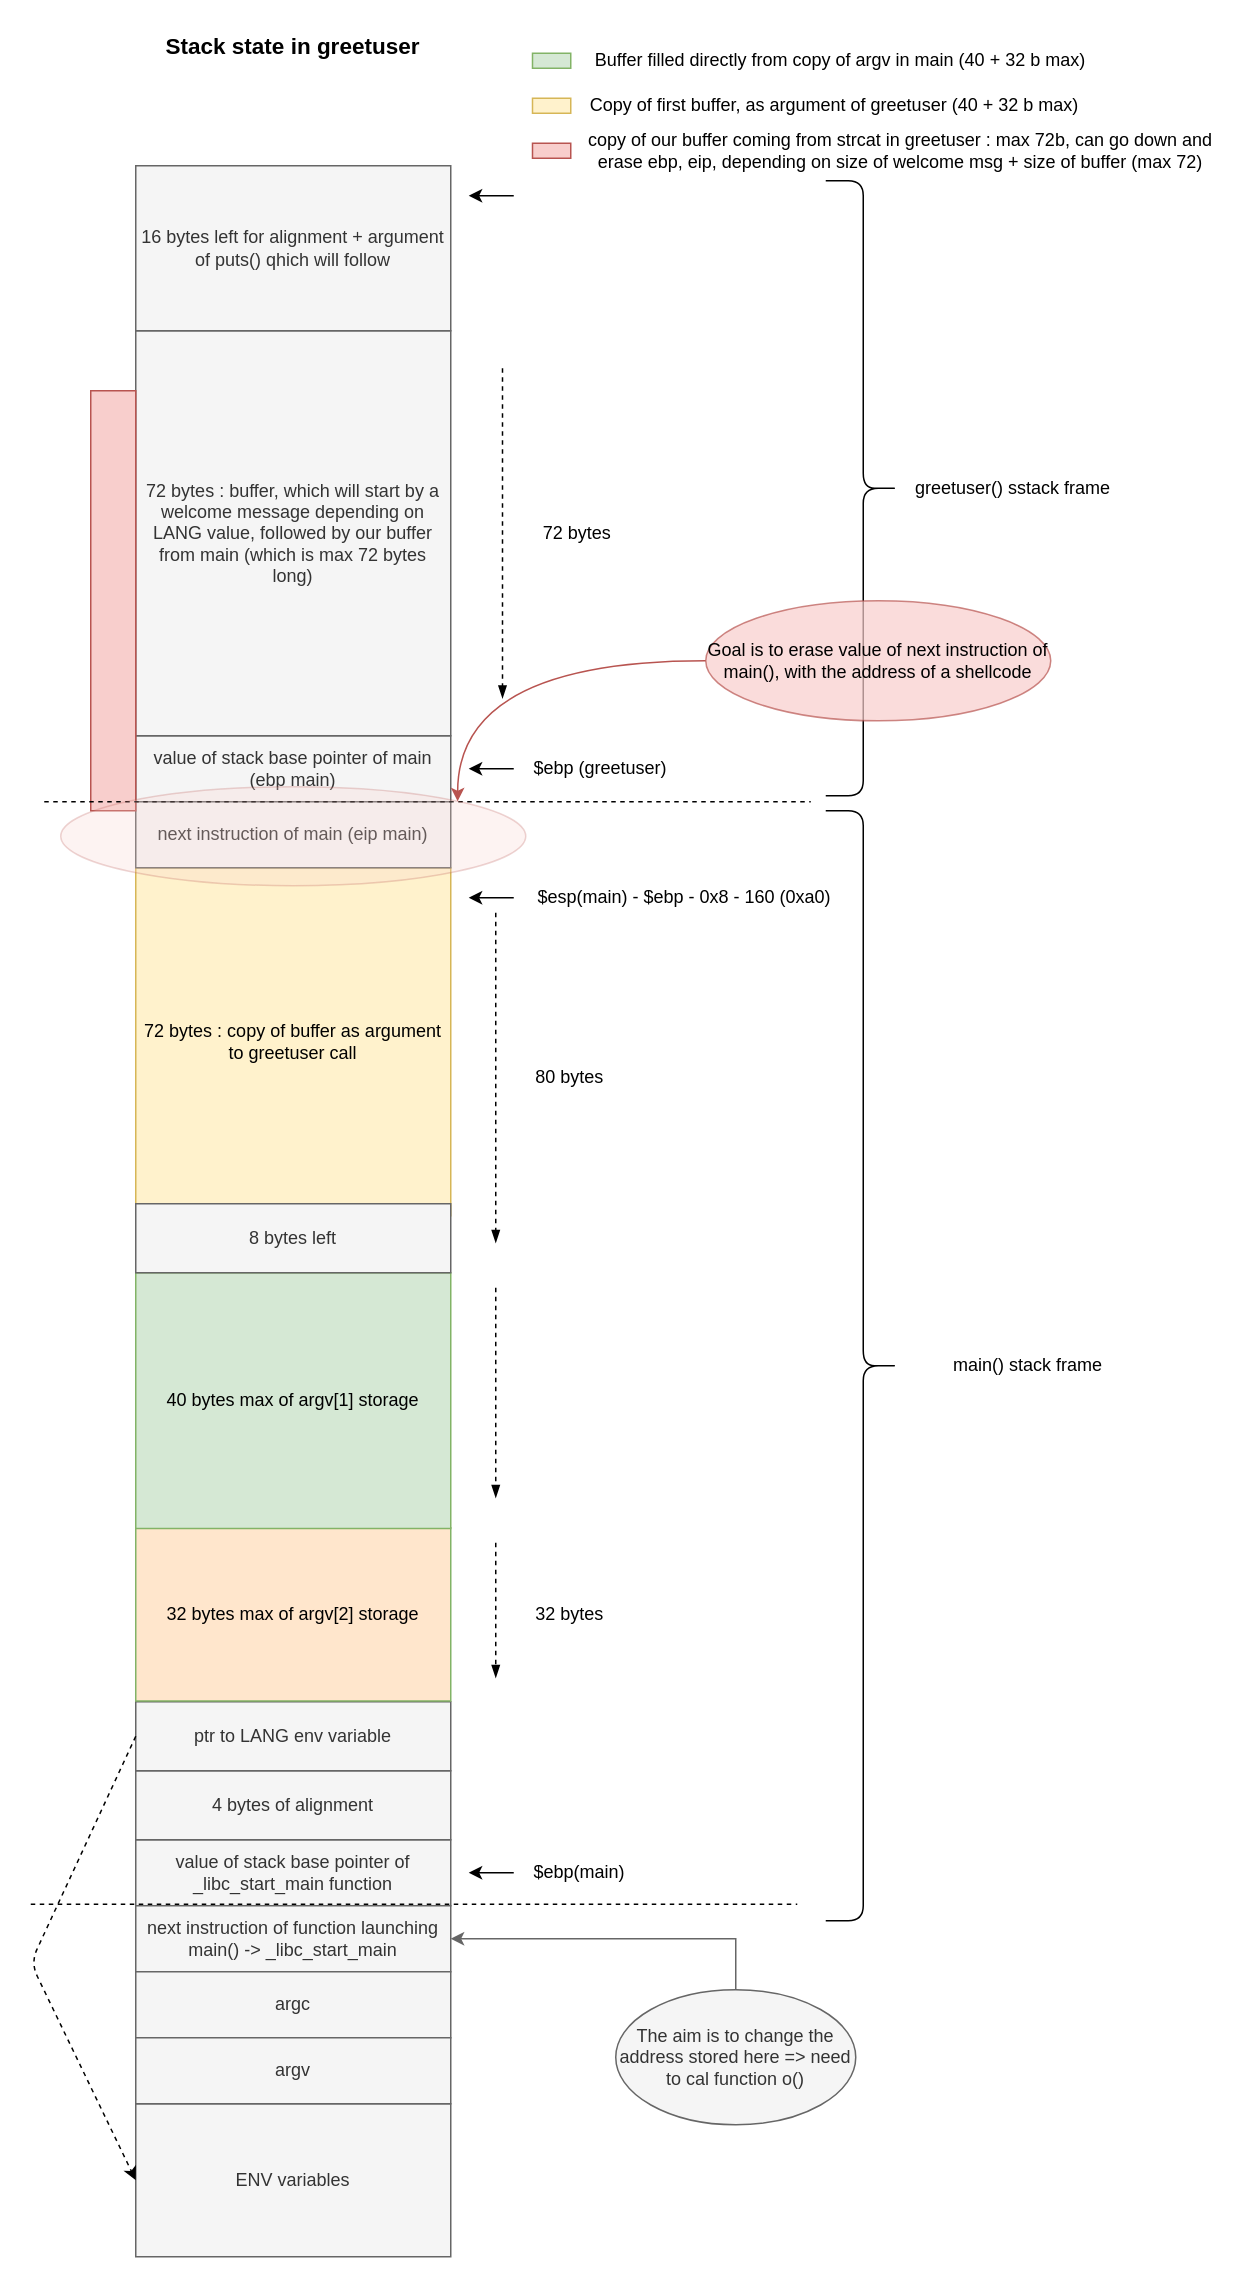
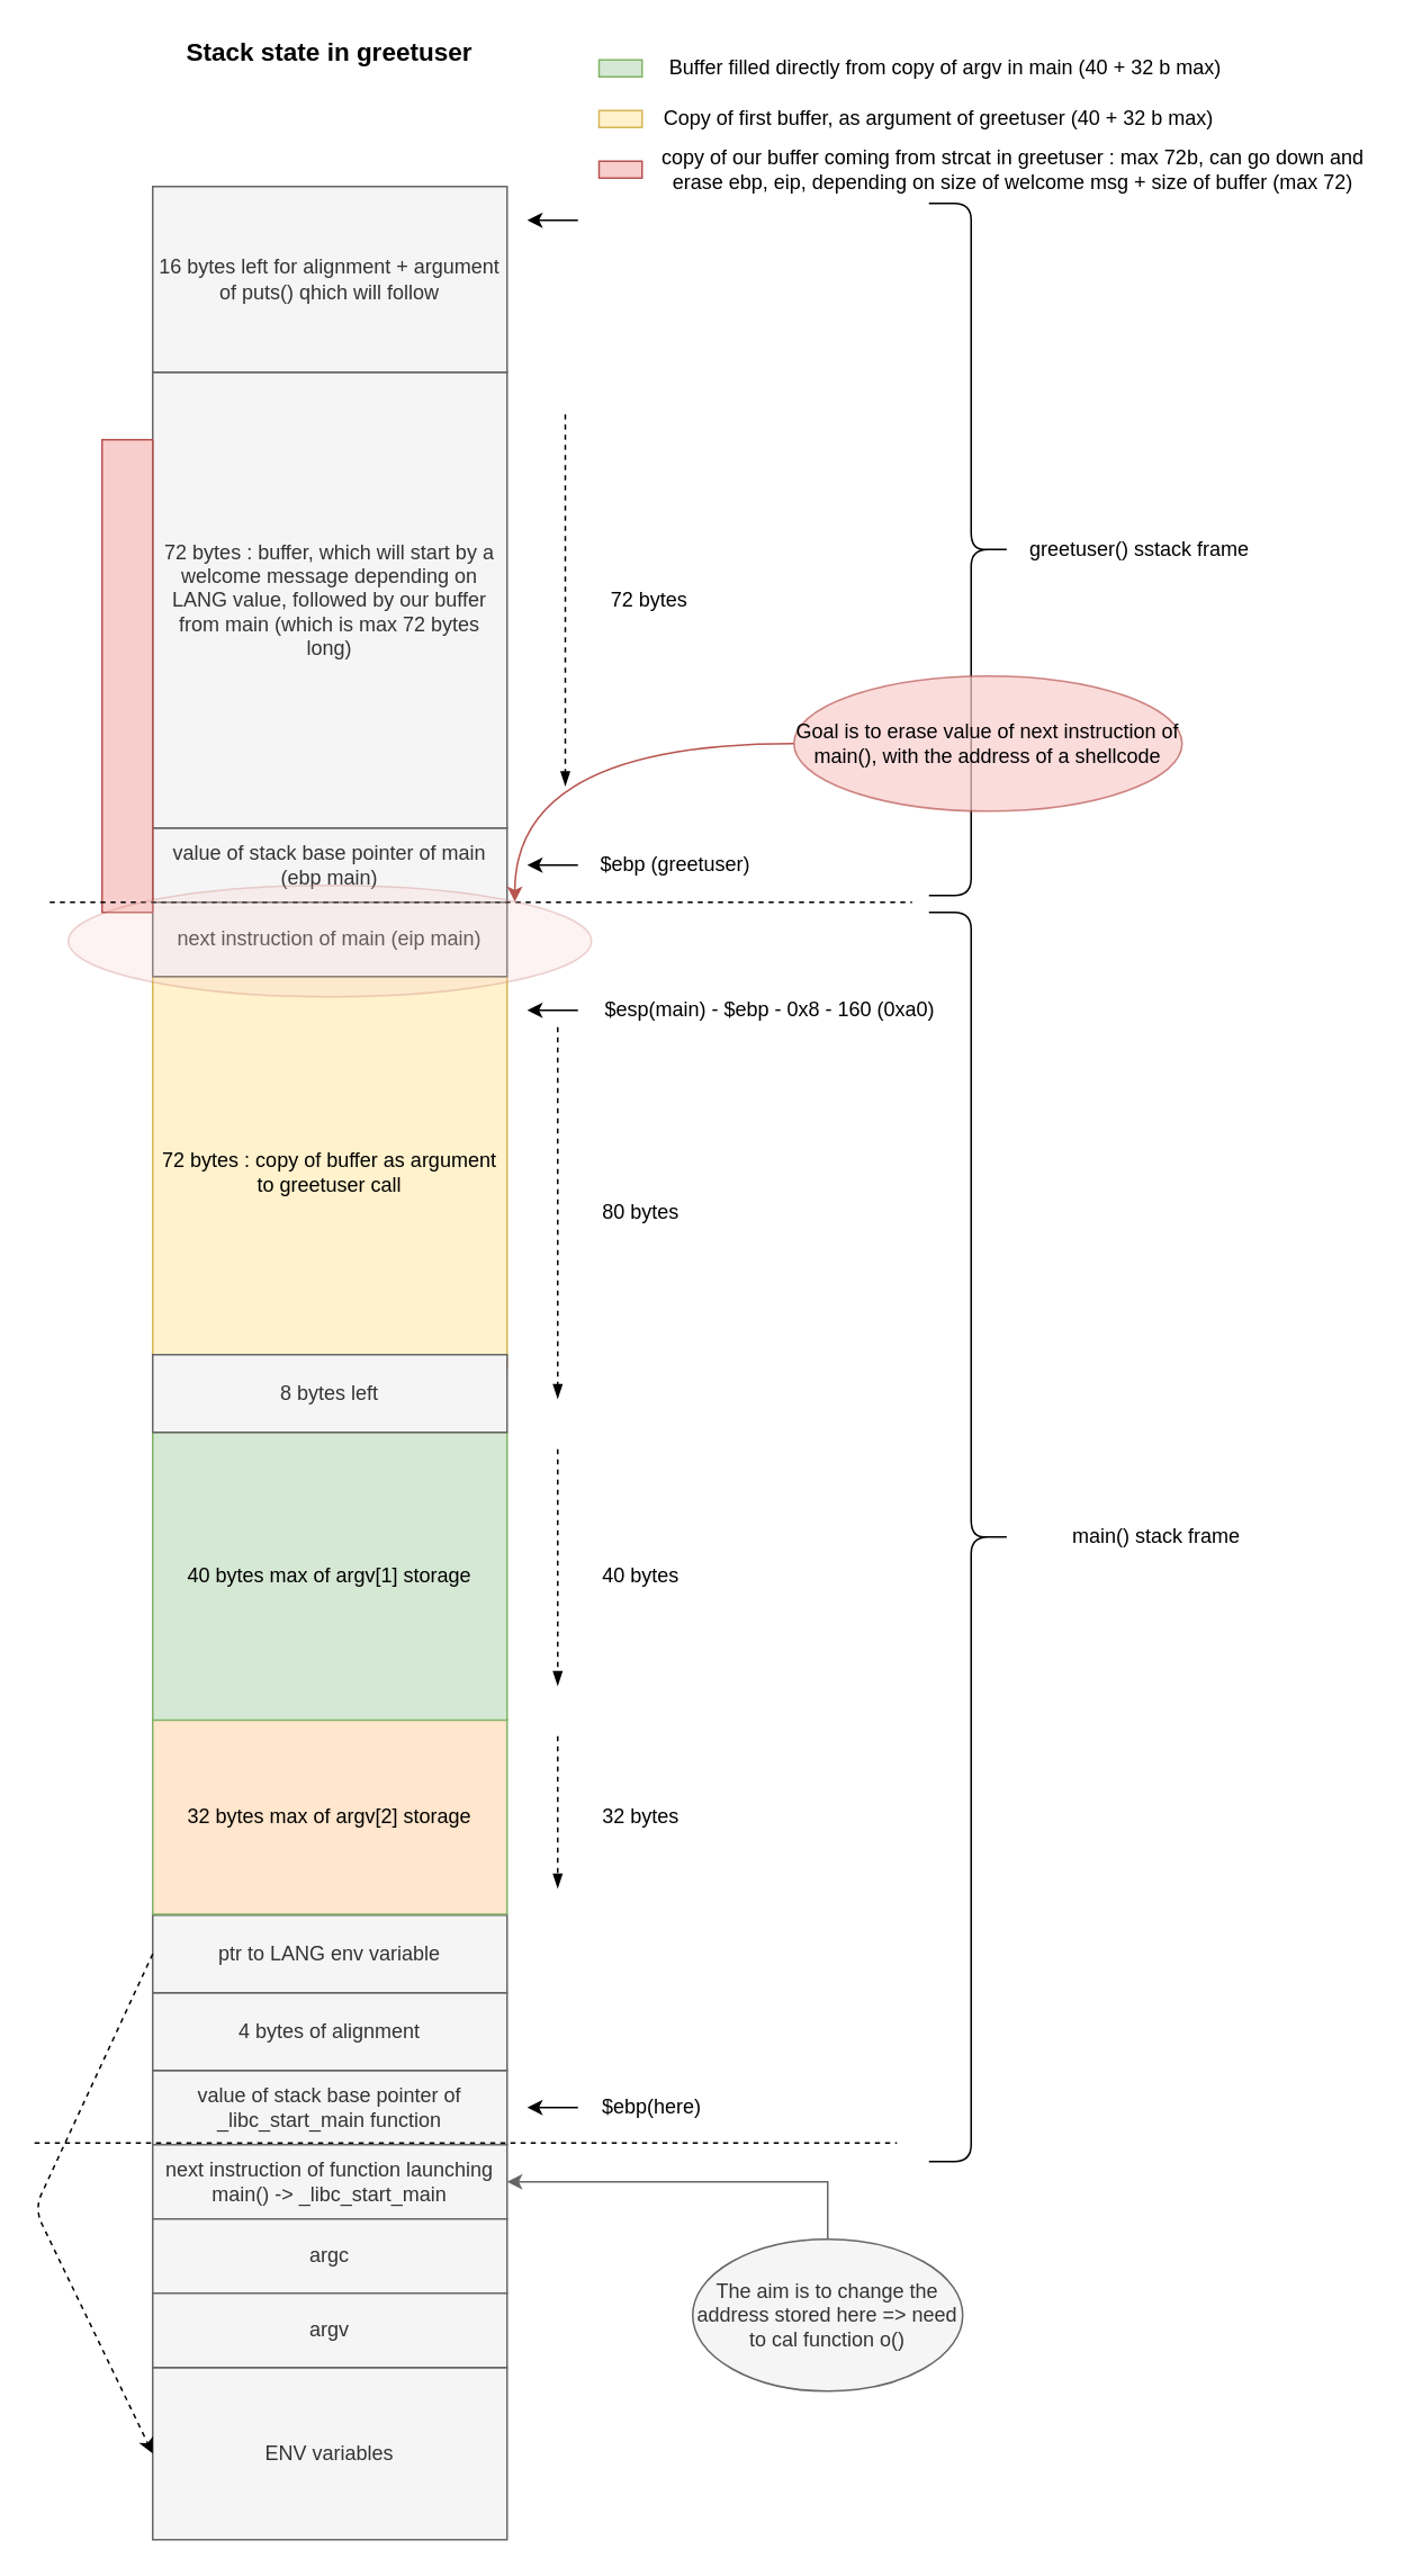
  <mxCell id="0" />
  <mxCell id="1" parent="0" />
  <mxCell id="2" value="" style="endArrow=blockThin;dashed=1;html=1;endFill=1;" parent="1" edge="1"><mxGeometry width="50" height="50" relative="1" as="geometry"><mxPoint x="330" y="1028" as="sourcePoint" /><mxPoint x="330" y="1118" as="targetPoint" /></mxGeometry></mxCell>
  <mxCell id="3" value="ENV variables" style="rounded=0;whiteSpace=wrap;html=1;fillColor=#f5f5f5;strokeColor=#666666;fontColor=#333333;" parent="1" vertex="1"><mxGeometry x="90" y="1402" width="210" height="102" as="geometry" /></mxCell>
  <mxCell id="4" style="edgeStyle=orthogonalEdgeStyle;rounded=0;orthogonalLoop=1;jettySize=auto;html=1;entryX=1;entryY=0.5;entryDx=0;entryDy=0;fillColor=#f5f5f5;strokeColor=#666666;" parent="1" source="5" edge="1"><mxGeometry relative="1" as="geometry"><Array as="points"><mxPoint x="490" y="1292" /></Array><mxPoint x="300" y="1292" as="targetPoint" /></mxGeometry></mxCell>
  <mxCell id="5" value="The aim is to change the address stored here =&amp;gt; need to cal function o()" style="ellipse;whiteSpace=wrap;html=1;fillColor=#f5f5f5;strokeColor=#666666;fontColor=#333333;" parent="1" vertex="1"><mxGeometry x="410" y="1326" width="160" height="90" as="geometry" /></mxCell>
  <mxCell id="6" value="value of stack base pointer of _libc_start_main function" style="rounded=0;whiteSpace=wrap;html=1;fillColor=#f5f5f5;strokeColor=#666666;fontColor=#333333;" parent="1" vertex="1"><mxGeometry x="90" y="1226" width="210" height="44" as="geometry" /></mxCell>
  <mxCell id="7" value="next instruction of function launching main() -&amp;gt; _libc_start_main" style="rounded=0;whiteSpace=wrap;html=1;fillColor=#f5f5f5;strokeColor=#666666;fontColor=#333333;" parent="1" vertex="1"><mxGeometry x="90" y="1270" width="210" height="44" as="geometry" /></mxCell>
  <mxCell id="8" value="4 bytes of alignment" style="rounded=0;whiteSpace=wrap;html=1;fillColor=#f5f5f5;strokeColor=#666666;fontColor=#333333;" parent="1" vertex="1"><mxGeometry x="90" y="1180" width="210" height="46" as="geometry" /></mxCell>
- <mxCell id="9" value="$ebp(main)" style="text;html=1;strokeColor=none;fillColor=none;align=center;verticalAlign=middle;whiteSpace=wrap;rounded=0;" parent="1" vertex="1"><mxGeometry x="342" y="1238" width="88" height="20" as="geometry" /></mxCell>
+ <mxCell id="9" value="$ebp(here)" style="text;html=1;strokeColor=none;fillColor=none;align=center;verticalAlign=middle;whiteSpace=wrap;rounded=0;" parent="1" vertex="1"><mxGeometry x="342" y="1238" width="88" height="20" as="geometry" /></mxCell>
  <mxCell id="10" value="" style="endArrow=classic;html=1;entryX=1;entryY=0.5;entryDx=0;entryDy=0;exitX=0;exitY=0.5;exitDx=0;exitDy=0;" parent="1" source="9" edge="1"><mxGeometry width="50" height="50" relative="1" as="geometry"><mxPoint x="452" y="1506" as="sourcePoint" /><mxPoint x="312" y="1248" as="targetPoint" /></mxGeometry></mxCell>
  <mxCell id="11" value="32 bytes" style="text;html=1;strokeColor=none;fillColor=none;align=center;verticalAlign=middle;whiteSpace=wrap;rounded=0;" parent="1" vertex="1"><mxGeometry x="339" y="1066" width="81" height="20" as="geometry" /></mxCell>
  <mxCell id="12" value="argc" style="rounded=0;whiteSpace=wrap;html=1;fillColor=#f5f5f5;strokeColor=#666666;fontColor=#333333;" vertex="1" parent="1"><mxGeometry x="90" y="1314" width="210" height="44" as="geometry" /></mxCell>
  <mxCell id="13" value="argv" style="rounded=0;whiteSpace=wrap;html=1;fillColor=#f5f5f5;strokeColor=#666666;fontColor=#333333;" vertex="1" parent="1"><mxGeometry x="90" y="1358" width="210" height="44" as="geometry" /></mxCell>
  <mxCell id="14" value="Stack state in greetuser" style="text;html=1;strokeColor=none;fillColor=none;align=center;verticalAlign=middle;whiteSpace=wrap;rounded=0;fontStyle=1;fontSize=15;" vertex="1" parent="1"><mxGeometry x="95" y="20" width="200" height="20" as="geometry" /></mxCell>
  <mxCell id="15" value="ptr to LANG env variable" style="rounded=0;whiteSpace=wrap;html=1;fillColor=#f5f5f5;strokeColor=#666666;fontColor=#333333;" vertex="1" parent="1"><mxGeometry x="90" y="1134" width="210" height="46" as="geometry" /></mxCell>
  <mxCell id="16" value="" style="endArrow=classic;html=1;fontSize=15;entryX=0;entryY=0.5;entryDx=0;entryDy=0;exitX=0;exitY=0.5;exitDx=0;exitDy=0;dashed=1;" edge="1" parent="1" source="15" target="3"><mxGeometry width="50" height="50" relative="1" as="geometry"><mxPoint x="10" y="1180" as="sourcePoint" /><mxPoint x="60" y="1130" as="targetPoint" /><Array as="points"><mxPoint x="20" y="1308" /></Array></mxGeometry></mxCell>
  <mxCell id="17" value="32 bytes max of argv[2] storage" style="rounded=0;whiteSpace=wrap;html=1;fillColor=#ffe6cc;strokeColor=#82b366;" vertex="1" parent="1"><mxGeometry x="90" y="1018" width="210" height="115.5" as="geometry" /></mxCell>
  <mxCell id="18" value="40 bytes max of argv[1] storage" style="rounded=0;whiteSpace=wrap;html=1;fillColor=#d5e8d4;strokeColor=#82b366;" vertex="1" parent="1"><mxGeometry x="90" y="848" width="210" height="170.5" as="geometry" /></mxCell>
  <mxCell id="19" value="" style="endArrow=blockThin;dashed=1;html=1;endFill=1;" edge="1" parent="1"><mxGeometry width="50" height="50" relative="1" as="geometry"><mxPoint x="330" y="858" as="sourcePoint" /><mxPoint x="330" y="998" as="targetPoint" /></mxGeometry></mxCell>
+ <mxCell id="20" value="40 bytes" style="text;html=1;strokeColor=none;fillColor=none;align=center;verticalAlign=middle;whiteSpace=wrap;rounded=0;" vertex="1" parent="1"><mxGeometry x="339" y="923.25" width="81" height="20" as="geometry" /></mxCell>
  <mxCell id="21" value="72 bytes : copy of buffer as argument to greetuser call" style="rounded=0;whiteSpace=wrap;html=1;fillColor=#fff2cc;strokeColor=#d6b656;" vertex="1" parent="1"><mxGeometry x="90" y="578" width="210" height="232" as="geometry" /></mxCell>
  <mxCell id="22" value="" style="endArrow=blockThin;dashed=1;html=1;endFill=1;" edge="1" parent="1"><mxGeometry width="50" height="50" relative="1" as="geometry"><mxPoint x="330" y="608" as="sourcePoint" /><mxPoint x="330" y="828" as="targetPoint" /></mxGeometry></mxCell>
  <mxCell id="23" value="80 bytes" style="text;html=1;strokeColor=none;fillColor=none;align=center;verticalAlign=middle;whiteSpace=wrap;rounded=0;" vertex="1" parent="1"><mxGeometry x="339" y="708" width="81" height="20" as="geometry" /></mxCell>
  <mxCell id="24" value="8 bytes left" style="rounded=0;whiteSpace=wrap;html=1;fillColor=#f5f5f5;strokeColor=#666666;fontColor=#333333;" vertex="1" parent="1"><mxGeometry x="90" y="802" width="210" height="46" as="geometry" /></mxCell>
  <mxCell id="25" value="value of stack base pointer of main (ebp main)" style="rounded=0;whiteSpace=wrap;html=1;fillColor=#f5f5f5;strokeColor=#666666;fontColor=#333333;" vertex="1" parent="1"><mxGeometry x="90" y="490" width="210" height="44" as="geometry" /></mxCell>
  <mxCell id="26" value="next instruction of main (eip main)" style="rounded=0;whiteSpace=wrap;html=1;fillColor=#f5f5f5;strokeColor=#666666;fontColor=#333333;" vertex="1" parent="1"><mxGeometry x="90" y="534" width="210" height="44" as="geometry" /></mxCell>
  <mxCell id="27" value="" style="endArrow=classic;html=1;entryX=1;entryY=0.5;entryDx=0;entryDy=0;exitX=0;exitY=0.5;exitDx=0;exitDy=0;" edge="1" parent="1"><mxGeometry width="50" height="50" relative="1" as="geometry"><mxPoint x="342" y="512" as="sourcePoint" /><mxPoint x="312" y="512" as="targetPoint" /></mxGeometry></mxCell>
  <mxCell id="28" value="$esp(main) - $ebp - 0x8 - 160 (0xa0)" style="text;html=1;strokeColor=none;fillColor=none;align=center;verticalAlign=middle;whiteSpace=wrap;rounded=0;" vertex="1" parent="1"><mxGeometry x="342" y="588" width="228" height="20" as="geometry" /></mxCell>
  <mxCell id="29" value="" style="endArrow=classic;html=1;entryX=1;entryY=0.5;entryDx=0;entryDy=0;exitX=0;exitY=0.5;exitDx=0;exitDy=0;" edge="1" source="28" parent="1"><mxGeometry width="50" height="50" relative="1" as="geometry"><mxPoint x="452" y="856" as="sourcePoint" /><mxPoint x="312" y="598" as="targetPoint" /></mxGeometry></mxCell>
  <mxCell id="30" value="$ebp (greetuser)" style="text;html=1;strokeColor=none;fillColor=none;align=center;verticalAlign=middle;whiteSpace=wrap;rounded=0;" vertex="1" parent="1"><mxGeometry x="350" y="502" width="100" height="20" as="geometry" /></mxCell>
  <mxCell id="31" value="72 bytes : buffer, which will start by a welcome message depending on LANG value, followed by our buffer from main (which is max 72 bytes long)" style="rounded=0;whiteSpace=wrap;html=1;fillColor=#f5f5f5;strokeColor=#666666;fontColor=#333333;" vertex="1" parent="1"><mxGeometry x="90" y="220" width="210" height="270" as="geometry" /></mxCell>
  <mxCell id="32" value="" style="endArrow=blockThin;dashed=1;html=1;endFill=1;" edge="1" parent="1"><mxGeometry width="50" height="50" relative="1" as="geometry"><mxPoint x="334.5" y="245" as="sourcePoint" /><mxPoint x="334.5" y="465" as="targetPoint" /></mxGeometry></mxCell>
  <mxCell id="33" value="72 bytes" style="text;html=1;strokeColor=none;fillColor=none;align=center;verticalAlign=middle;whiteSpace=wrap;rounded=0;" vertex="1" parent="1"><mxGeometry x="343.5" y="345" width="81" height="20" as="geometry" /></mxCell>
  <mxCell id="34" value="16 bytes left for alignment + argument of puts() qhich will follow" style="rounded=0;whiteSpace=wrap;html=1;fillColor=#f5f5f5;strokeColor=#666666;fontColor=#333333;" vertex="1" parent="1"><mxGeometry x="90" y="110" width="210" height="110" as="geometry" /></mxCell>
  <mxCell id="35" value="" style="endArrow=classic;html=1;entryX=1;entryY=0.5;entryDx=0;entryDy=0;exitX=0;exitY=0.5;exitDx=0;exitDy=0;" edge="1" parent="1"><mxGeometry width="50" height="50" relative="1" as="geometry"><mxPoint x="342" y="130" as="sourcePoint" /><mxPoint x="312" y="130" as="targetPoint" /></mxGeometry></mxCell>
  <mxCell id="36" value="Buffer filled directly from copy of argv in main (40 + 32 b max)" style="text;html=1;strokeColor=none;fillColor=none;align=center;verticalAlign=middle;whiteSpace=wrap;rounded=0;" vertex="1" parent="1"><mxGeometry x="390" y="30" width="340" height="20" as="geometry" /></mxCell>
  <mxCell id="37" value="" style="rounded=0;whiteSpace=wrap;html=1;fillColor=#f8cecc;strokeColor=#b85450;" vertex="1" parent="1"><mxGeometry x="60" y="260" width="30" height="280" as="geometry" /></mxCell>
  <mxCell id="38" value="" style="shape=curlyBracket;whiteSpace=wrap;html=1;rounded=1;fontSize=15;rotation=-180;" vertex="1" parent="1"><mxGeometry x="550" y="120" width="50" height="410" as="geometry" /></mxCell>
  <mxCell id="39" value="greetuser() sstack frame" style="text;html=1;strokeColor=none;fillColor=none;align=center;verticalAlign=middle;whiteSpace=wrap;rounded=0;" vertex="1" parent="1"><mxGeometry x="600" y="315" width="150" height="20" as="geometry" /></mxCell>
  <mxCell id="40" value="" style="shape=curlyBracket;whiteSpace=wrap;html=1;rounded=1;fontSize=15;rotation=-180;" vertex="1" parent="1"><mxGeometry x="550" y="540" width="50" height="740" as="geometry" /></mxCell>
  <mxCell id="41" value="main() stack frame" style="text;html=1;strokeColor=none;fillColor=none;align=center;verticalAlign=middle;whiteSpace=wrap;rounded=0;" vertex="1" parent="1"><mxGeometry x="610" y="900" width="150" height="20" as="geometry" /></mxCell>
  <mxCell id="42" value="" style="endArrow=none;dashed=1;html=1;fontSize=15;" edge="1" parent="1"><mxGeometry width="50" height="50" relative="1" as="geometry"><mxPoint x="29" y="534" as="sourcePoint" /><mxPoint x="540" y="534" as="targetPoint" /></mxGeometry></mxCell>
  <mxCell id="43" value="" style="endArrow=none;dashed=1;html=1;fontSize=15;" edge="1" parent="1"><mxGeometry width="50" height="50" relative="1" as="geometry"><mxPoint x="20" y="1269" as="sourcePoint" /><mxPoint x="531" y="1269" as="targetPoint" /></mxGeometry></mxCell>
  <mxCell id="44" value="" style="rounded=0;whiteSpace=wrap;html=1;fontSize=15;fillColor=#d5e8d4;strokeColor=#82b366;" vertex="1" parent="1"><mxGeometry x="354.5" y="35" width="25.5" height="10" as="geometry" /></mxCell>
  <mxCell id="45" value="Copy of first buffer, as argument of greetuser (40 + 32 b max)" style="text;html=1;strokeColor=none;fillColor=none;align=center;verticalAlign=middle;whiteSpace=wrap;rounded=0;" vertex="1" parent="1"><mxGeometry x="382" y="60" width="348" height="20" as="geometry" /></mxCell>
  <mxCell id="46" value="" style="rounded=0;whiteSpace=wrap;html=1;fontSize=15;fillColor=#fff2cc;strokeColor=#d6b656;" vertex="1" parent="1"><mxGeometry x="354.5" y="65" width="25.5" height="10" as="geometry" /></mxCell>
  <mxCell id="47" value="copy of our buffer coming from strcat in greetuser : max 72b, can go down and erase ebp, eip, depending on size of welcome msg + size of buffer (max 72)" style="text;html=1;strokeColor=none;fillColor=none;align=center;verticalAlign=middle;whiteSpace=wrap;rounded=0;" vertex="1" parent="1"><mxGeometry x="390" y="90" width="420" height="20" as="geometry" /></mxCell>
  <mxCell id="48" value="" style="rounded=0;whiteSpace=wrap;html=1;fontSize=15;fillColor=#f8cecc;strokeColor=#b85450;" vertex="1" parent="1"><mxGeometry x="354.5" y="95" width="25.5" height="10" as="geometry" /></mxCell>
  <mxCell id="49" style="edgeStyle=orthogonalEdgeStyle;orthogonalLoop=1;jettySize=auto;html=1;fontSize=12;curved=1;fillColor=#f8cecc;strokeColor=#b85450;entryX=1;entryY=0;entryDx=0;entryDy=0;" edge="1" parent="1" source="50" target="51"><mxGeometry relative="1" as="geometry"><mxPoint x="350" y="556" as="targetPoint" /></mxGeometry></mxCell>
  <mxCell id="50" value="Goal is to erase value of next instruction of main(), with the address of a shellcode" style="ellipse;whiteSpace=wrap;html=1;fontSize=12;strokeColor=#b85450;labelBackgroundColor=none;fillColor=#F8CECC;opacity=70;" vertex="1" parent="1"><mxGeometry x="470" y="400" width="230" height="80" as="geometry" /></mxCell>
  <mxCell id="51" value="" style="ellipse;whiteSpace=wrap;html=1;fontSize=12;strokeColor=#b85450;labelBackgroundColor=none;fillColor=#F8CECC;opacity=25;" vertex="1" parent="1"><mxGeometry x="40" y="524" width="310" height="66" as="geometry" /></mxCell>
